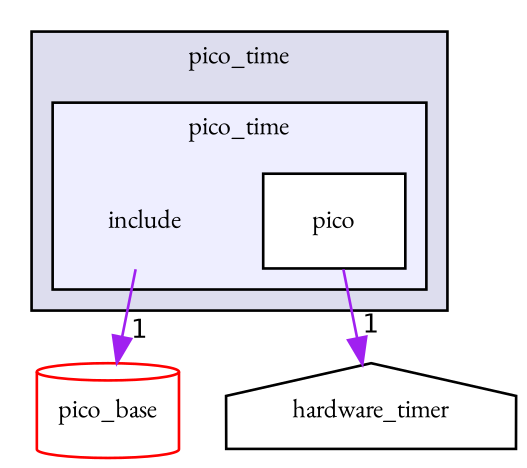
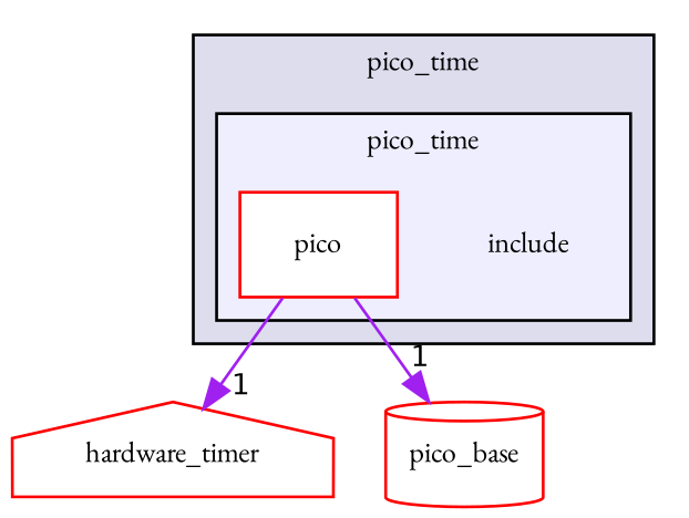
  digraph {
    compound=true
    fontname="EB Garamond"
    node [fontname="EB Garamond" fontsize=10 color=red fillcolor=white style=filled]
    edge [color=purple fontname="EB Garamond" headlabel=1 labeldistance=1.5 labelfontname=Helvetica labelfontsize=10]
    n1 [label=include shape=plaintext color="" fillcolor="" style=""]
-   n2 [color=black label=pico shape=box]
-   n3 [color=black label=hardware_timer shape=house]
+   n2 [label=pico shape=box]
+   n3 [label=hardware_timer shape=house]
    n4 [label=pico_base shape=cylinder]
    subgraph cluster_1 {
      bgcolor="#ddddee"
      fontsize=10
      label=pico_time
      pencolor=black
      subgraph cluster_2 {
        bgcolor="#eeeeff"
        fontsize=10
        label=pico_time
        pencolor=black
        n1
        n2
      }
    }
    n2 -> n3
-   n1 -> n4
+   n2 -> n4
  }
